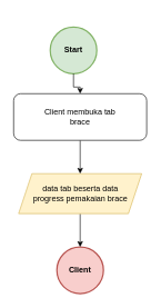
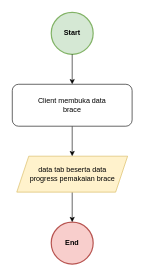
  <mxCell id="0" />
  <mxCell id="1" parent="0" />
- <mxCell id="2" value="Client" style="ellipse;whiteSpace=wrap;html=1;aspect=fixed;fillColor=#f8cecc;strokeColor=#b85450;fontStyle=1;strokeWidth=2;" parent="1" vertex="1"><mxGeometry x="85" y="370" width="70" height="70" as="geometry" /></mxCell>
- <mxCell id="3" value="Start" style="ellipse;whiteSpace=wrap;html=1;aspect=fixed;fillColor=#d5e8d4;strokeColor=#82b366;fontStyle=1;strokeWidth=2;" parent="1" vertex="1"><mxGeometry x="75" y="40" width="70" height="70" as="geometry" /></mxCell>
+ <mxCell id="2" value="End" style="ellipse;whiteSpace=wrap;html=1;aspect=fixed;fillColor=#f8cecc;strokeColor=#b85450;fontStyle=1;strokeWidth=2;" parent="1" vertex="1"><mxGeometry x="85" y="370" width="70" height="70" as="geometry" /></mxCell>
+ <mxCell id="3" value="Start" style="ellipse;whiteSpace=wrap;html=1;aspect=fixed;fillColor=#d5e8d4;strokeColor=#82b366;fontStyle=1;strokeWidth=2;" parent="1" vertex="1"><mxGeometry x="85" y="20" width="70" height="70" as="geometry" /></mxCell>
  <mxCell id="4" value="" style="edgeStyle=orthogonalEdgeStyle;rounded=0;orthogonalLoop=1;jettySize=auto;html=1;exitX=0.5;exitY=1;exitDx=0;exitDy=0;" parent="1" source="3" target="8" edge="1"><mxGeometry relative="1" as="geometry"><mxPoint x="120" y="200" as="sourcePoint" /></mxGeometry></mxCell>
  <mxCell id="5" value="" style="edgeStyle=orthogonalEdgeStyle;rounded=0;orthogonalLoop=1;jettySize=auto;html=1;" parent="1" source="6" target="2" edge="1"><mxGeometry relative="1" as="geometry" /></mxCell>
  <mxCell id="6" value="data tab beserta data&lt;br&gt;progress pemakaian brace" style="shape=parallelogram;perimeter=parallelogramPerimeter;whiteSpace=wrap;html=1;fixedSize=1;strokeWidth=1;fillColor=#fff2cc;strokeColor=#d6b656;" parent="1" vertex="1"><mxGeometry x="27.5" y="260" width="185" height="60" as="geometry" /></mxCell>
  <mxCell id="7" value="" style="edgeStyle=orthogonalEdgeStyle;rounded=0;orthogonalLoop=1;jettySize=auto;html=1;" parent="1" source="8" target="6" edge="1"><mxGeometry relative="1" as="geometry" /></mxCell>
- <mxCell id="8" value="Client membuka tab&lt;br&gt;brace" style="rounded=1;whiteSpace=wrap;html=1;fontSize=12;glass=0;strokeWidth=1;shadow=0;" parent="1" vertex="1"><mxGeometry x="20" y="140" width="200" height="70" as="geometry" /></mxCell>
+ <mxCell id="8" value="Client membuka data&lt;br&gt;brace" style="rounded=1;whiteSpace=wrap;html=1;fontSize=12;glass=0;strokeWidth=1;shadow=0;" parent="1" vertex="1"><mxGeometry x="20" y="140" width="200" height="70" as="geometry" /></mxCell>
